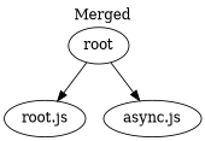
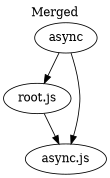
  digraph {
    label=Merged
    labelloc=t
    n1 [label="root.js"]
    "async.js"
-   root
+   root [label=async]
+   n1 -> "async.js"
    root -> n1
    root -> "async.js"
  }
